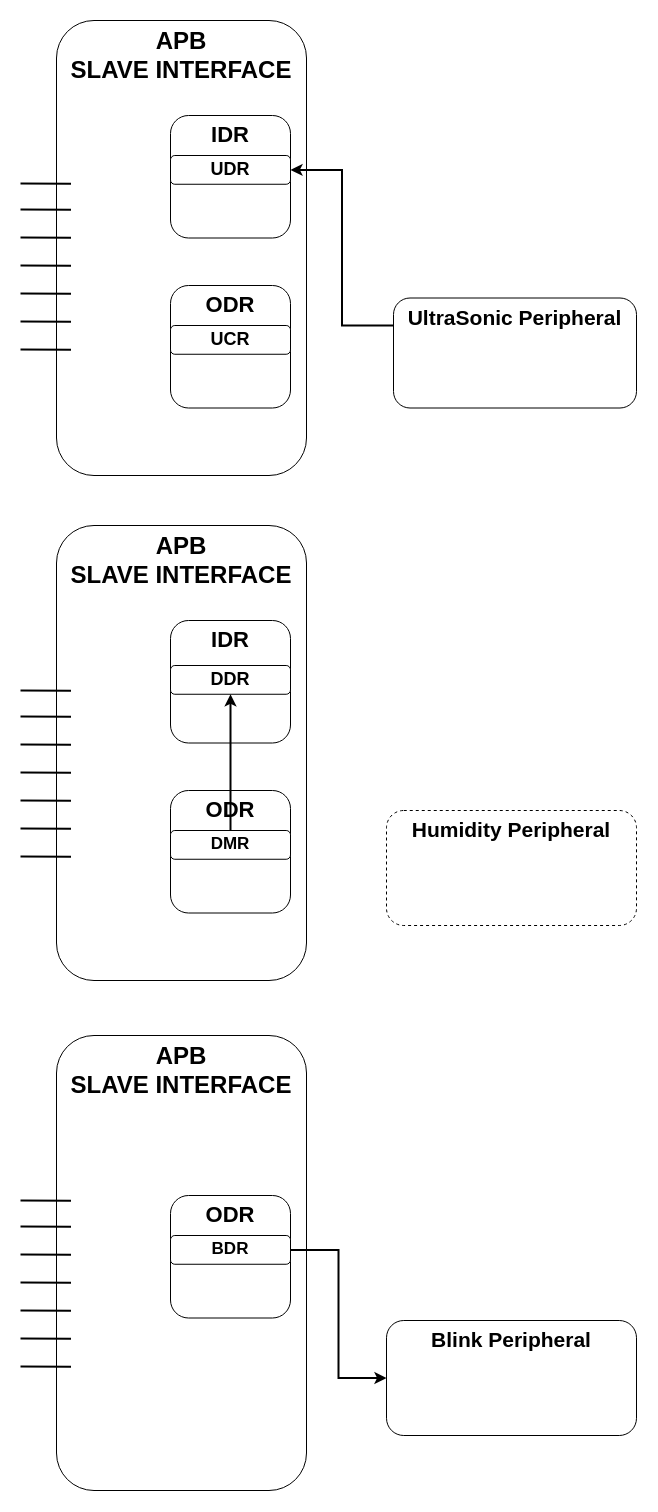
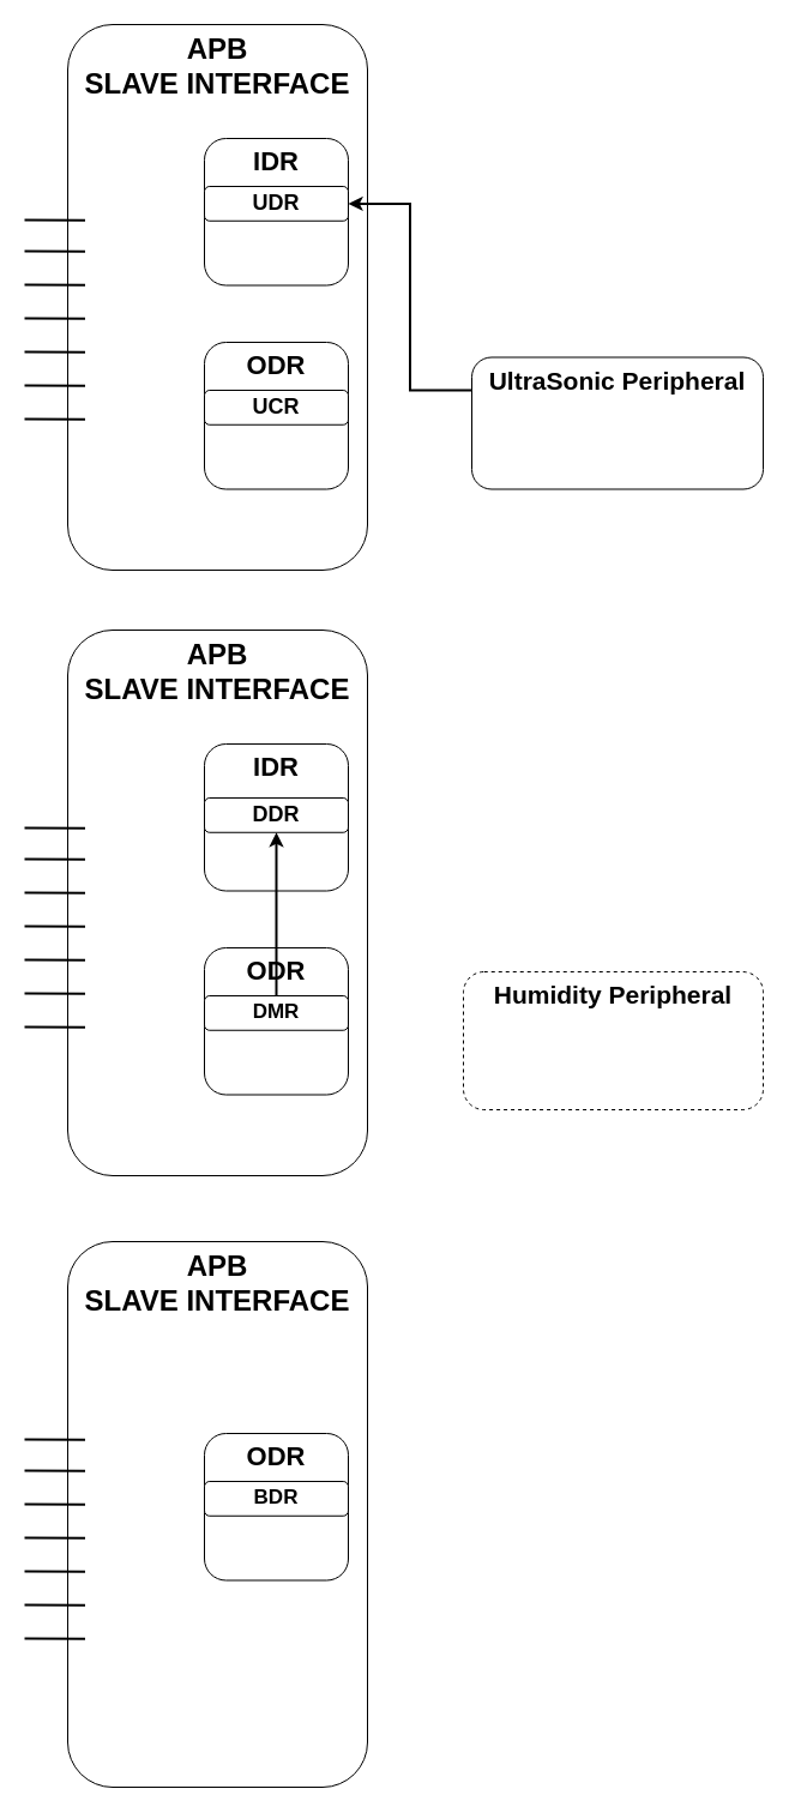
  <mxCell id="0" />
  <mxCell id="1" parent="0" />
  <mxCell id="2" value="&lt;b&gt;&lt;font style=&quot;font-size: 24px;&quot;&gt;APB&lt;/font&gt;&lt;/b&gt;&lt;div&gt;&lt;b&gt;&lt;font style=&quot;font-size: 24px;&quot;&gt;SLAVE INTERFACE&lt;/font&gt;&lt;/b&gt;&lt;/div&gt;" style="rounded=1;whiteSpace=wrap;html=1;verticalAlign=top;" parent="1" vertex="1"><mxGeometry x="56" y="20" width="250" height="455" as="geometry" /></mxCell>
  <mxCell id="3" value="&lt;b&gt;&lt;font style=&quot;font-size: 22px;&quot;&gt;IDR&lt;/font&gt;&lt;/b&gt;" style="rounded=1;whiteSpace=wrap;html=1;verticalAlign=top;" parent="1" vertex="1"><mxGeometry x="170" y="115" width="120" height="122.5" as="geometry" /></mxCell>
  <mxCell id="4" value="&lt;b&gt;&lt;font style=&quot;font-size: 22px;&quot;&gt;ODR&lt;/font&gt;&lt;/b&gt;" style="rounded=1;whiteSpace=wrap;html=1;verticalAlign=top;" parent="1" vertex="1"><mxGeometry x="170" y="285" width="120" height="122.5" as="geometry" /></mxCell>
  <mxCell id="5" value="&lt;b&gt;&lt;font style=&quot;font-size: 18px;&quot;&gt;UDR&lt;/font&gt;&lt;/b&gt;" style="rounded=1;whiteSpace=wrap;html=1;" parent="1" vertex="1"><mxGeometry x="170" y="155" width="120" height="28.75" as="geometry" /></mxCell>
  <mxCell id="6" value="&lt;b&gt;&lt;font style=&quot;font-size: 18px;&quot;&gt;UCR&lt;/font&gt;&lt;/b&gt;" style="rounded=1;whiteSpace=wrap;html=1;" parent="1" vertex="1"><mxGeometry x="170" y="325" width="120" height="28.75" as="geometry" /></mxCell>
  <mxCell id="7" style="edgeStyle=orthogonalEdgeStyle;rounded=0;orthogonalLoop=1;jettySize=auto;html=1;entryX=1;entryY=0.5;entryDx=0;entryDy=0;exitX=0;exitY=0.25;exitDx=0;exitDy=0;strokeWidth=2;" parent="1" source="8" target="5" edge="1"><mxGeometry relative="1" as="geometry" /></mxCell>
  <mxCell id="8" value="UltraSonic Peripheral" style="rounded=1;whiteSpace=wrap;html=1;fontStyle=1;fontSize=21;verticalAlign=top;" parent="1" vertex="1"><mxGeometry x="393" y="297.5" width="243" height="110" as="geometry" /></mxCell>
  <mxCell id="9" value="&lt;b&gt;&lt;font style=&quot;font-size: 24px;&quot;&gt;APB&lt;/font&gt;&lt;/b&gt;&lt;div&gt;&lt;b&gt;&lt;font style=&quot;font-size: 24px;&quot;&gt;SLAVE INTERFACE&lt;/font&gt;&lt;/b&gt;&lt;/div&gt;" style="rounded=1;whiteSpace=wrap;html=1;verticalAlign=top;" parent="1" vertex="1"><mxGeometry x="56" y="525" width="250" height="455" as="geometry" /></mxCell>
  <mxCell id="10" value="&lt;span&gt;&lt;font&gt;IDR&lt;/font&gt;&lt;/span&gt;" style="rounded=1;whiteSpace=wrap;html=1;verticalAlign=top;fontSize=22;fontStyle=1" parent="1" vertex="1"><mxGeometry x="170" y="620" width="120" height="122.5" as="geometry" /></mxCell>
  <mxCell id="11" value="&lt;span&gt;&lt;font&gt;ODR&lt;/font&gt;&lt;/span&gt;" style="rounded=1;whiteSpace=wrap;html=1;verticalAlign=top;fontSize=22;fontStyle=1" parent="1" vertex="1"><mxGeometry x="170" y="790" width="120" height="122.5" as="geometry" /></mxCell>
  <mxCell id="12" value="&lt;b&gt;&lt;font style=&quot;font-size: 18px;&quot;&gt;DDR&lt;/font&gt;&lt;/b&gt;" style="rounded=1;whiteSpace=wrap;html=1;" parent="1" vertex="1"><mxGeometry x="170" y="665" width="120" height="28.75" as="geometry" /></mxCell>
  <mxCell id="13" style="edgeStyle=orthogonalEdgeStyle;rounded=0;orthogonalLoop=1;jettySize=auto;html=1;strokeWidth=2;" parent="1" source="14" target="12" edge="1"><mxGeometry relative="1" as="geometry" /></mxCell>
  <mxCell id="14" value="&lt;b&gt;&lt;font style=&quot;font-size: 17px;&quot;&gt;DMR&lt;/font&gt;&lt;/b&gt;" style="rounded=1;whiteSpace=wrap;html=1;" parent="1" vertex="1"><mxGeometry x="170" y="830" width="120" height="28.75" as="geometry" /></mxCell>
  <mxCell id="15" value="Humidity Peripheral" style="rounded=1;whiteSpace=wrap;html=1;fontStyle=1;fontSize=21;verticalAlign=top;dashed=1;" parent="1" vertex="1"><mxGeometry x="386" y="810" width="250" height="115" as="geometry" /></mxCell>
  <mxCell id="16" value="&lt;b&gt;&lt;font style=&quot;font-size: 24px;&quot;&gt;APB&lt;/font&gt;&lt;/b&gt;&lt;div&gt;&lt;b&gt;&lt;font style=&quot;font-size: 24px;&quot;&gt;SLAVE INTERFACE&lt;/font&gt;&lt;/b&gt;&lt;/div&gt;" style="rounded=1;whiteSpace=wrap;html=1;verticalAlign=top;" parent="1" vertex="1"><mxGeometry x="56" y="1035" width="250" height="455" as="geometry" /></mxCell>
  <mxCell id="17" value="&lt;span&gt;&lt;font&gt;ODR&lt;/font&gt;&lt;/span&gt;" style="rounded=1;whiteSpace=wrap;html=1;verticalAlign=top;fontSize=22;fontStyle=1" parent="1" vertex="1"><mxGeometry x="170" y="1195" width="120" height="122.5" as="geometry" /></mxCell>
- <mxCell id="18" style="edgeStyle=orthogonalEdgeStyle;rounded=0;orthogonalLoop=1;jettySize=auto;html=1;entryX=0;entryY=0.5;entryDx=0;entryDy=0;strokeWidth=2;" parent="1" source="19" target="20" edge="1"><mxGeometry relative="1" as="geometry" /></mxCell>
  <mxCell id="19" value="&lt;b&gt;&lt;font style=&quot;font-size: 17px;&quot;&gt;BDR&lt;/font&gt;&lt;/b&gt;" style="rounded=1;whiteSpace=wrap;html=1;" parent="1" vertex="1"><mxGeometry x="170" y="1235" width="120" height="28.75" as="geometry" /></mxCell>
- <mxCell id="20" value="Blink Peripheral" style="rounded=1;whiteSpace=wrap;html=1;fontStyle=1;fontSize=21;verticalAlign=top;" parent="1" vertex="1"><mxGeometry x="386" y="1320" width="250" height="115" as="geometry" /></mxCell>
  <mxCell id="21" value="" style="endArrow=none;html=1;rounded=0;entryX=0.002;entryY=0.351;entryDx=0;entryDy=0;entryPerimeter=0;strokeWidth=2;" parent="1" edge="1"><mxGeometry width="50" height="50" relative="1" as="geometry"><mxPoint x="20" y="183" as="sourcePoint" /><mxPoint x="70.5" y="183.275" as="targetPoint" /></mxGeometry></mxCell>
  <mxCell id="22" value="" style="endArrow=none;html=1;rounded=0;entryX=0.002;entryY=0.351;entryDx=0;entryDy=0;entryPerimeter=0;strokeWidth=2;" parent="1" edge="1"><mxGeometry width="50" height="50" relative="1" as="geometry"><mxPoint x="20" y="209" as="sourcePoint" /><mxPoint x="70.5" y="209.275" as="targetPoint" /></mxGeometry></mxCell>
  <mxCell id="23" value="" style="endArrow=none;html=1;rounded=0;entryX=0.002;entryY=0.351;entryDx=0;entryDy=0;entryPerimeter=0;strokeWidth=2;" parent="1" edge="1"><mxGeometry width="50" height="50" relative="1" as="geometry"><mxPoint x="20" y="237" as="sourcePoint" /><mxPoint x="70.5" y="237.275" as="targetPoint" /></mxGeometry></mxCell>
  <mxCell id="24" value="" style="endArrow=none;html=1;rounded=0;entryX=0.002;entryY=0.351;entryDx=0;entryDy=0;entryPerimeter=0;strokeWidth=2;" parent="1" edge="1"><mxGeometry width="50" height="50" relative="1" as="geometry"><mxPoint x="20" y="265" as="sourcePoint" /><mxPoint x="70.5" y="265.275" as="targetPoint" /></mxGeometry></mxCell>
  <mxCell id="25" value="" style="endArrow=none;html=1;rounded=0;entryX=0.002;entryY=0.351;entryDx=0;entryDy=0;entryPerimeter=0;strokeWidth=2;" parent="1" edge="1"><mxGeometry width="50" height="50" relative="1" as="geometry"><mxPoint x="20" y="293" as="sourcePoint" /><mxPoint x="70.5" y="293.275" as="targetPoint" /></mxGeometry></mxCell>
  <mxCell id="26" value="" style="endArrow=none;html=1;rounded=0;entryX=0.002;entryY=0.351;entryDx=0;entryDy=0;entryPerimeter=0;strokeWidth=2;" parent="1" edge="1"><mxGeometry width="50" height="50" relative="1" as="geometry"><mxPoint x="20" y="321" as="sourcePoint" /><mxPoint x="70.5" y="321.275" as="targetPoint" /></mxGeometry></mxCell>
  <mxCell id="27" value="" style="endArrow=none;html=1;rounded=0;entryX=0.002;entryY=0.351;entryDx=0;entryDy=0;entryPerimeter=0;strokeWidth=2;" parent="1" edge="1"><mxGeometry width="50" height="50" relative="1" as="geometry"><mxPoint x="20" y="349" as="sourcePoint" /><mxPoint x="70.5" y="349.275" as="targetPoint" /></mxGeometry></mxCell>
  <mxCell id="28" value="" style="endArrow=none;html=1;rounded=0;entryX=0.002;entryY=0.351;entryDx=0;entryDy=0;entryPerimeter=0;strokeWidth=2;" parent="1" edge="1"><mxGeometry width="50" height="50" relative="1" as="geometry"><mxPoint x="20" y="690" as="sourcePoint" /><mxPoint x="70.5" y="690.275" as="targetPoint" /></mxGeometry></mxCell>
  <mxCell id="29" value="" style="endArrow=none;html=1;rounded=0;entryX=0.002;entryY=0.351;entryDx=0;entryDy=0;entryPerimeter=0;strokeWidth=2;" parent="1" edge="1"><mxGeometry width="50" height="50" relative="1" as="geometry"><mxPoint x="20" y="716" as="sourcePoint" /><mxPoint x="70.5" y="716.275" as="targetPoint" /></mxGeometry></mxCell>
  <mxCell id="30" value="" style="endArrow=none;html=1;rounded=0;entryX=0.002;entryY=0.351;entryDx=0;entryDy=0;entryPerimeter=0;strokeWidth=2;" parent="1" edge="1"><mxGeometry width="50" height="50" relative="1" as="geometry"><mxPoint x="20" y="744" as="sourcePoint" /><mxPoint x="70.5" y="744.275" as="targetPoint" /></mxGeometry></mxCell>
  <mxCell id="31" value="" style="endArrow=none;html=1;rounded=0;entryX=0.002;entryY=0.351;entryDx=0;entryDy=0;entryPerimeter=0;strokeWidth=2;" parent="1" edge="1"><mxGeometry width="50" height="50" relative="1" as="geometry"><mxPoint x="20" y="772" as="sourcePoint" /><mxPoint x="70.5" y="772.275" as="targetPoint" /></mxGeometry></mxCell>
  <mxCell id="32" value="" style="endArrow=none;html=1;rounded=0;entryX=0.002;entryY=0.351;entryDx=0;entryDy=0;entryPerimeter=0;strokeWidth=2;" parent="1" edge="1"><mxGeometry width="50" height="50" relative="1" as="geometry"><mxPoint x="20" y="800" as="sourcePoint" /><mxPoint x="70.5" y="800.275" as="targetPoint" /></mxGeometry></mxCell>
  <mxCell id="33" value="" style="endArrow=none;html=1;rounded=0;entryX=0.002;entryY=0.351;entryDx=0;entryDy=0;entryPerimeter=0;strokeWidth=2;" parent="1" edge="1"><mxGeometry width="50" height="50" relative="1" as="geometry"><mxPoint x="20" y="828" as="sourcePoint" /><mxPoint x="70.5" y="828.275" as="targetPoint" /></mxGeometry></mxCell>
  <mxCell id="34" value="" style="endArrow=none;html=1;rounded=0;entryX=0.002;entryY=0.351;entryDx=0;entryDy=0;entryPerimeter=0;strokeWidth=2;" parent="1" edge="1"><mxGeometry width="50" height="50" relative="1" as="geometry"><mxPoint x="20" y="856" as="sourcePoint" /><mxPoint x="70.5" y="856.275" as="targetPoint" /></mxGeometry></mxCell>
  <mxCell id="35" value="" style="endArrow=none;html=1;rounded=0;entryX=0.002;entryY=0.351;entryDx=0;entryDy=0;entryPerimeter=0;strokeWidth=2;" parent="1" edge="1"><mxGeometry width="50" height="50" relative="1" as="geometry"><mxPoint x="20" y="1200" as="sourcePoint" /><mxPoint x="70.5" y="1200.275" as="targetPoint" /></mxGeometry></mxCell>
  <mxCell id="36" value="" style="endArrow=none;html=1;rounded=0;entryX=0.002;entryY=0.351;entryDx=0;entryDy=0;entryPerimeter=0;strokeWidth=2;" parent="1" edge="1"><mxGeometry width="50" height="50" relative="1" as="geometry"><mxPoint x="20" y="1226" as="sourcePoint" /><mxPoint x="70.5" y="1226.275" as="targetPoint" /></mxGeometry></mxCell>
  <mxCell id="37" value="" style="endArrow=none;html=1;rounded=0;entryX=0.002;entryY=0.351;entryDx=0;entryDy=0;entryPerimeter=0;strokeWidth=2;" parent="1" edge="1"><mxGeometry width="50" height="50" relative="1" as="geometry"><mxPoint x="20" y="1254" as="sourcePoint" /><mxPoint x="70.5" y="1254.275" as="targetPoint" /></mxGeometry></mxCell>
  <mxCell id="38" value="" style="endArrow=none;html=1;rounded=0;entryX=0.002;entryY=0.351;entryDx=0;entryDy=0;entryPerimeter=0;strokeWidth=2;" parent="1" edge="1"><mxGeometry width="50" height="50" relative="1" as="geometry"><mxPoint x="20" y="1282" as="sourcePoint" /><mxPoint x="70.5" y="1282.275" as="targetPoint" /></mxGeometry></mxCell>
  <mxCell id="39" value="" style="endArrow=none;html=1;rounded=0;entryX=0.002;entryY=0.351;entryDx=0;entryDy=0;entryPerimeter=0;strokeWidth=2;" parent="1" edge="1"><mxGeometry width="50" height="50" relative="1" as="geometry"><mxPoint x="20" y="1310" as="sourcePoint" /><mxPoint x="70.5" y="1310.275" as="targetPoint" /></mxGeometry></mxCell>
  <mxCell id="40" value="" style="endArrow=none;html=1;rounded=0;entryX=0.002;entryY=0.351;entryDx=0;entryDy=0;entryPerimeter=0;strokeWidth=2;" parent="1" edge="1"><mxGeometry width="50" height="50" relative="1" as="geometry"><mxPoint x="20" y="1338" as="sourcePoint" /><mxPoint x="70.5" y="1338.275" as="targetPoint" /></mxGeometry></mxCell>
  <mxCell id="41" value="" style="endArrow=none;html=1;rounded=0;entryX=0.002;entryY=0.351;entryDx=0;entryDy=0;entryPerimeter=0;strokeWidth=2;" parent="1" edge="1"><mxGeometry width="50" height="50" relative="1" as="geometry"><mxPoint x="20" y="1366" as="sourcePoint" /><mxPoint x="70.5" y="1366.275" as="targetPoint" /></mxGeometry></mxCell>
